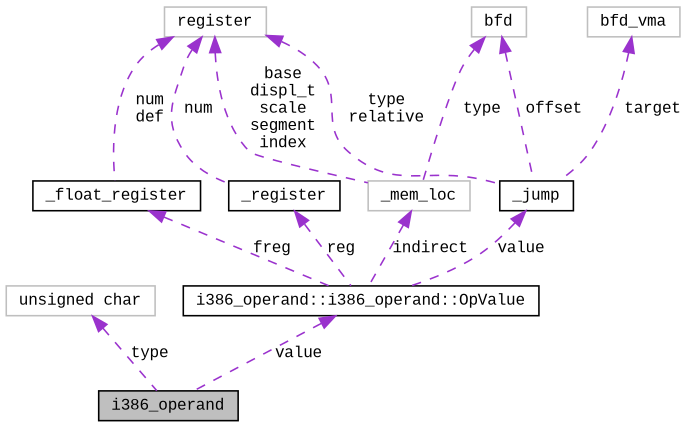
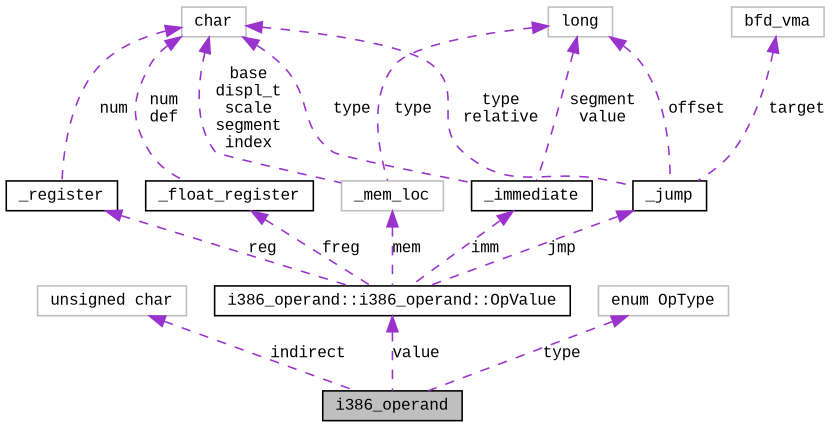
  digraph {
    fontname="Liberation Mono"
    node [color=black fontname="Liberation Mono" fontsize=10 shape=record]
    edge [color=darkorchid3 dir=back fontname="Liberation Mono" fontsize=10 labelfontname=FreeSans labelfontsize=10 style=dashed]
    n1 [fillcolor=grey75 fontcolor=black height=0.2 label=i386_operand style=filled width=0.4]
    n2 [color=grey75 height=0.2 label="unsigned char" width=0.4]
    n3 [height=0.2 label="i386_operand::i386_operand::OpValue" width=0.4]
    n4 [height=0.2 label=_float_register width=0.4]
-   n5 [color=grey75 height=0.2 label=register width=0.4]
+   n5 [color=grey75 height=0.2 label=char width=0.4]
    n6 [height=0.2 label=_jump width=0.4]
    n7 [color=grey75 height=0.2 label=_mem_loc width=0.4]
+   n8 [height=0.2 label=_immediate width=0.4]
    n9 [height=0.2 label=_register width=0.4]
    n10 [color=grey75 height=0.2 label=bfd_vma width=0.4]
-   n11 [color=grey75 height=0.2 label=bfd width=0.4]
-   n2 -> n1 [label=type]
+   n11 [color=grey75 height=0.2 label=long width=0.4]
+   n12 [color=grey75 height=0.2 label="enum OpType" width=0.4]
+   n2 -> n1 [label=indirect]
    n3 -> n1 [label=value]
    n4 -> n3 [label=freg]
    n5 -> n4 [label="num\ndef"]
    n5 -> n6 [label="type\nrelative"]
    n5 -> n7 [label="base\ndispl_t\nscale\nsegment\nindex"]
+   n5 -> n8 [label=type]
    n5 -> n9 [label=num]
-   n6 -> n3 [label=value]
-   n7 -> n3 [label=indirect]
+   n6 -> n3 [label=jmp]
+   n7 -> n3 [label=mem]
+   n8 -> n3 [label=imm]
    n9 -> n3 [label=reg]
    n10 -> n6 [label=target]
    n11 -> n6 [label=offset]
    n11 -> n7 [label=type]
+   n11 -> n8 [label="segment\nvalue"]
+   n12 -> n1 [label=type]
  }
